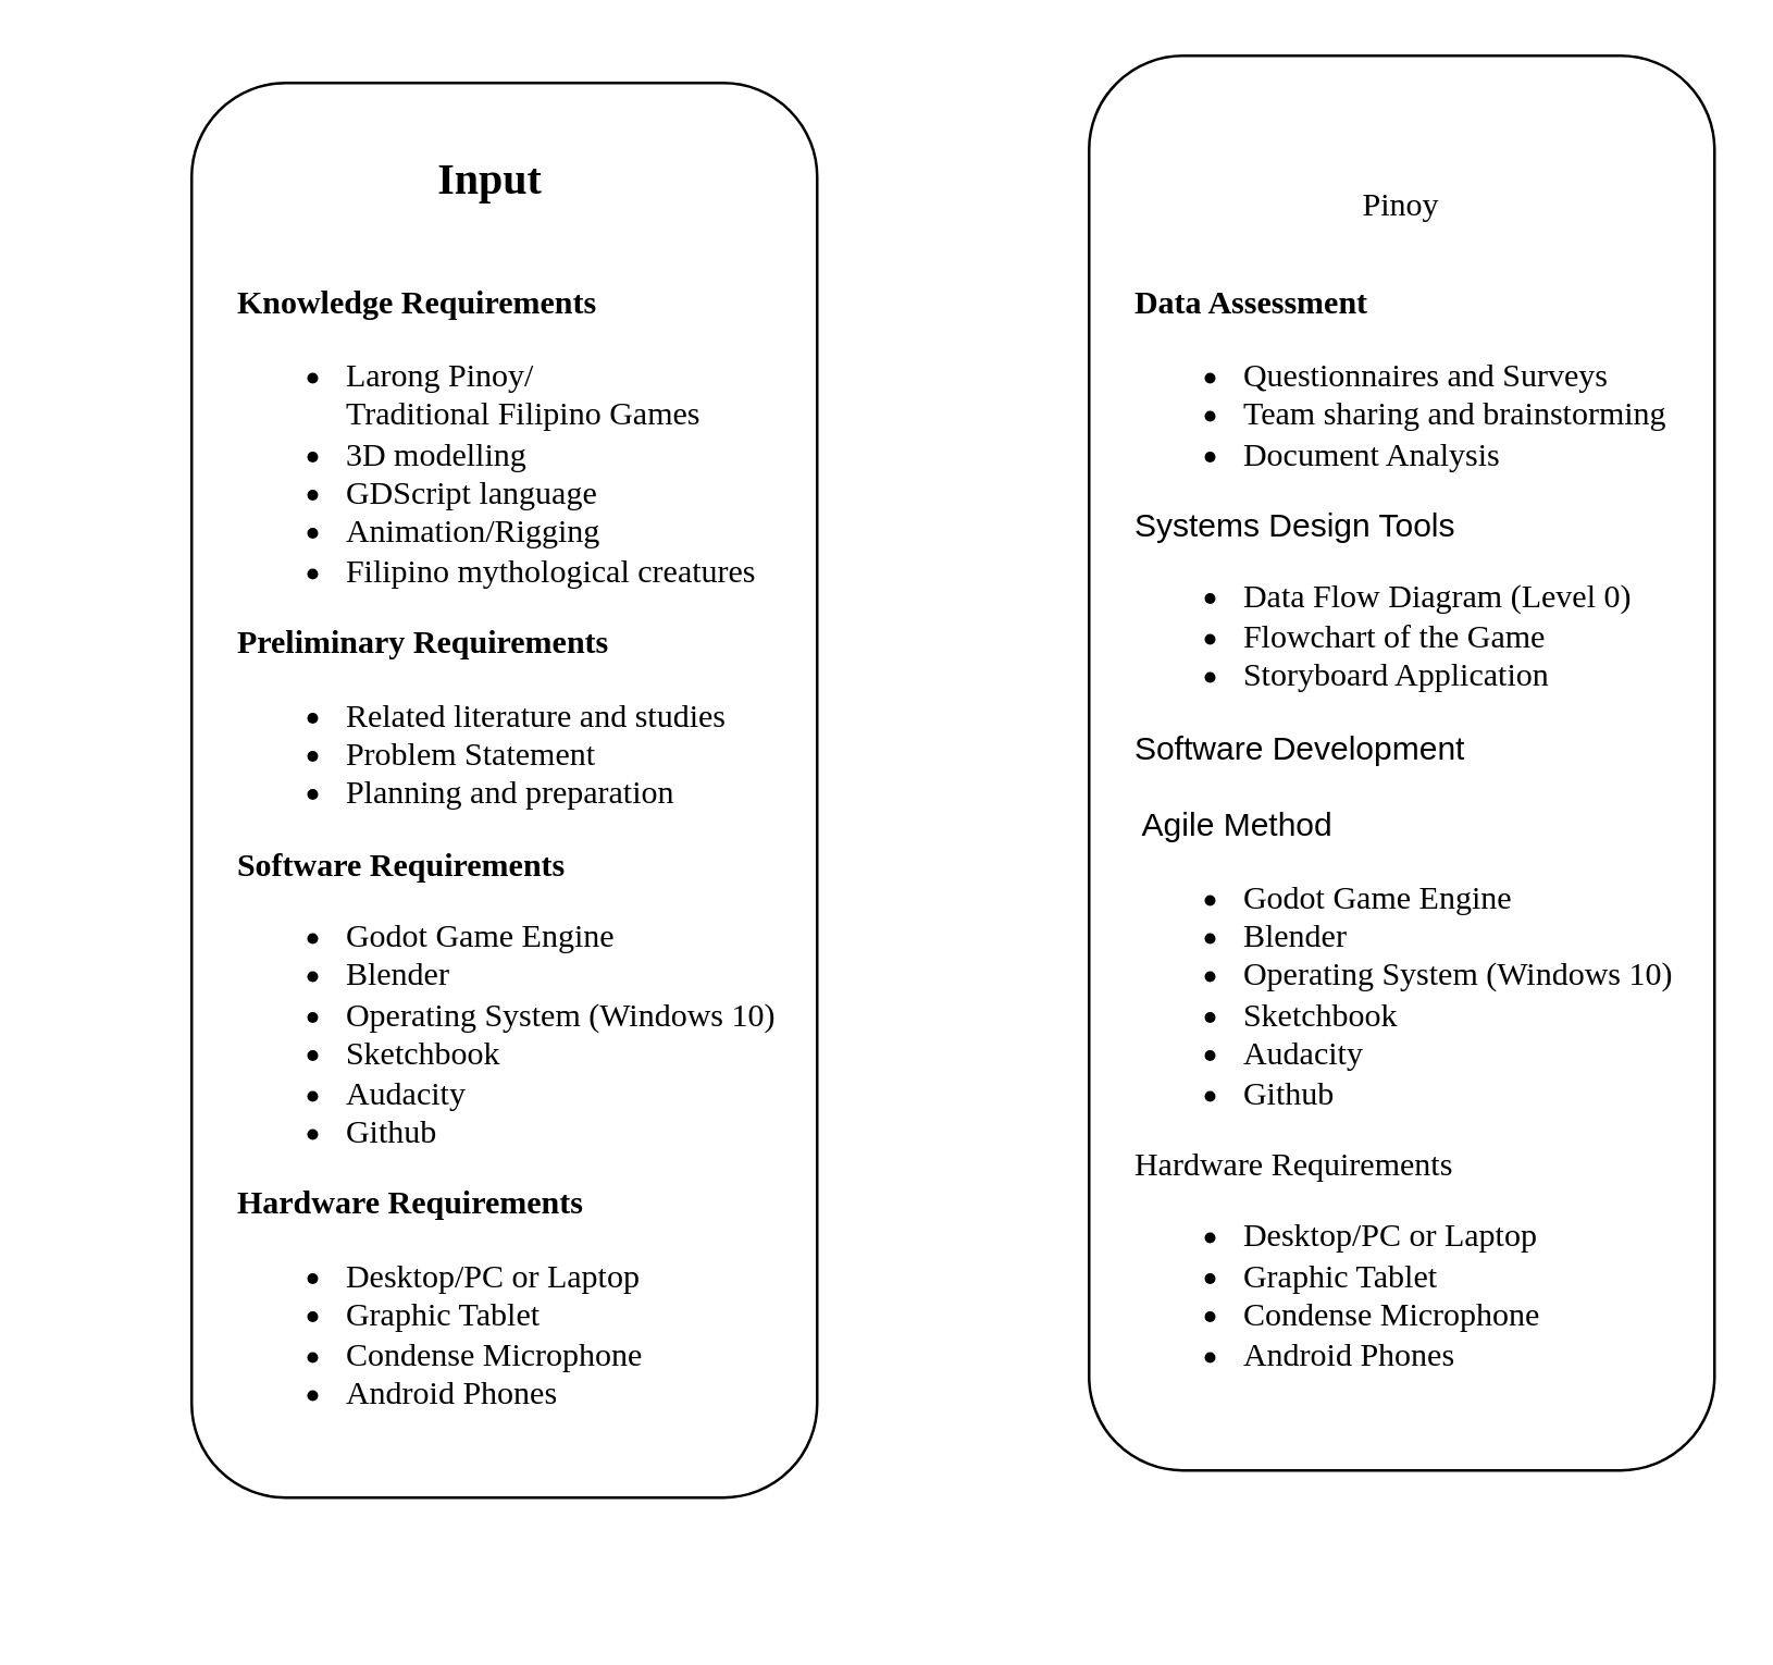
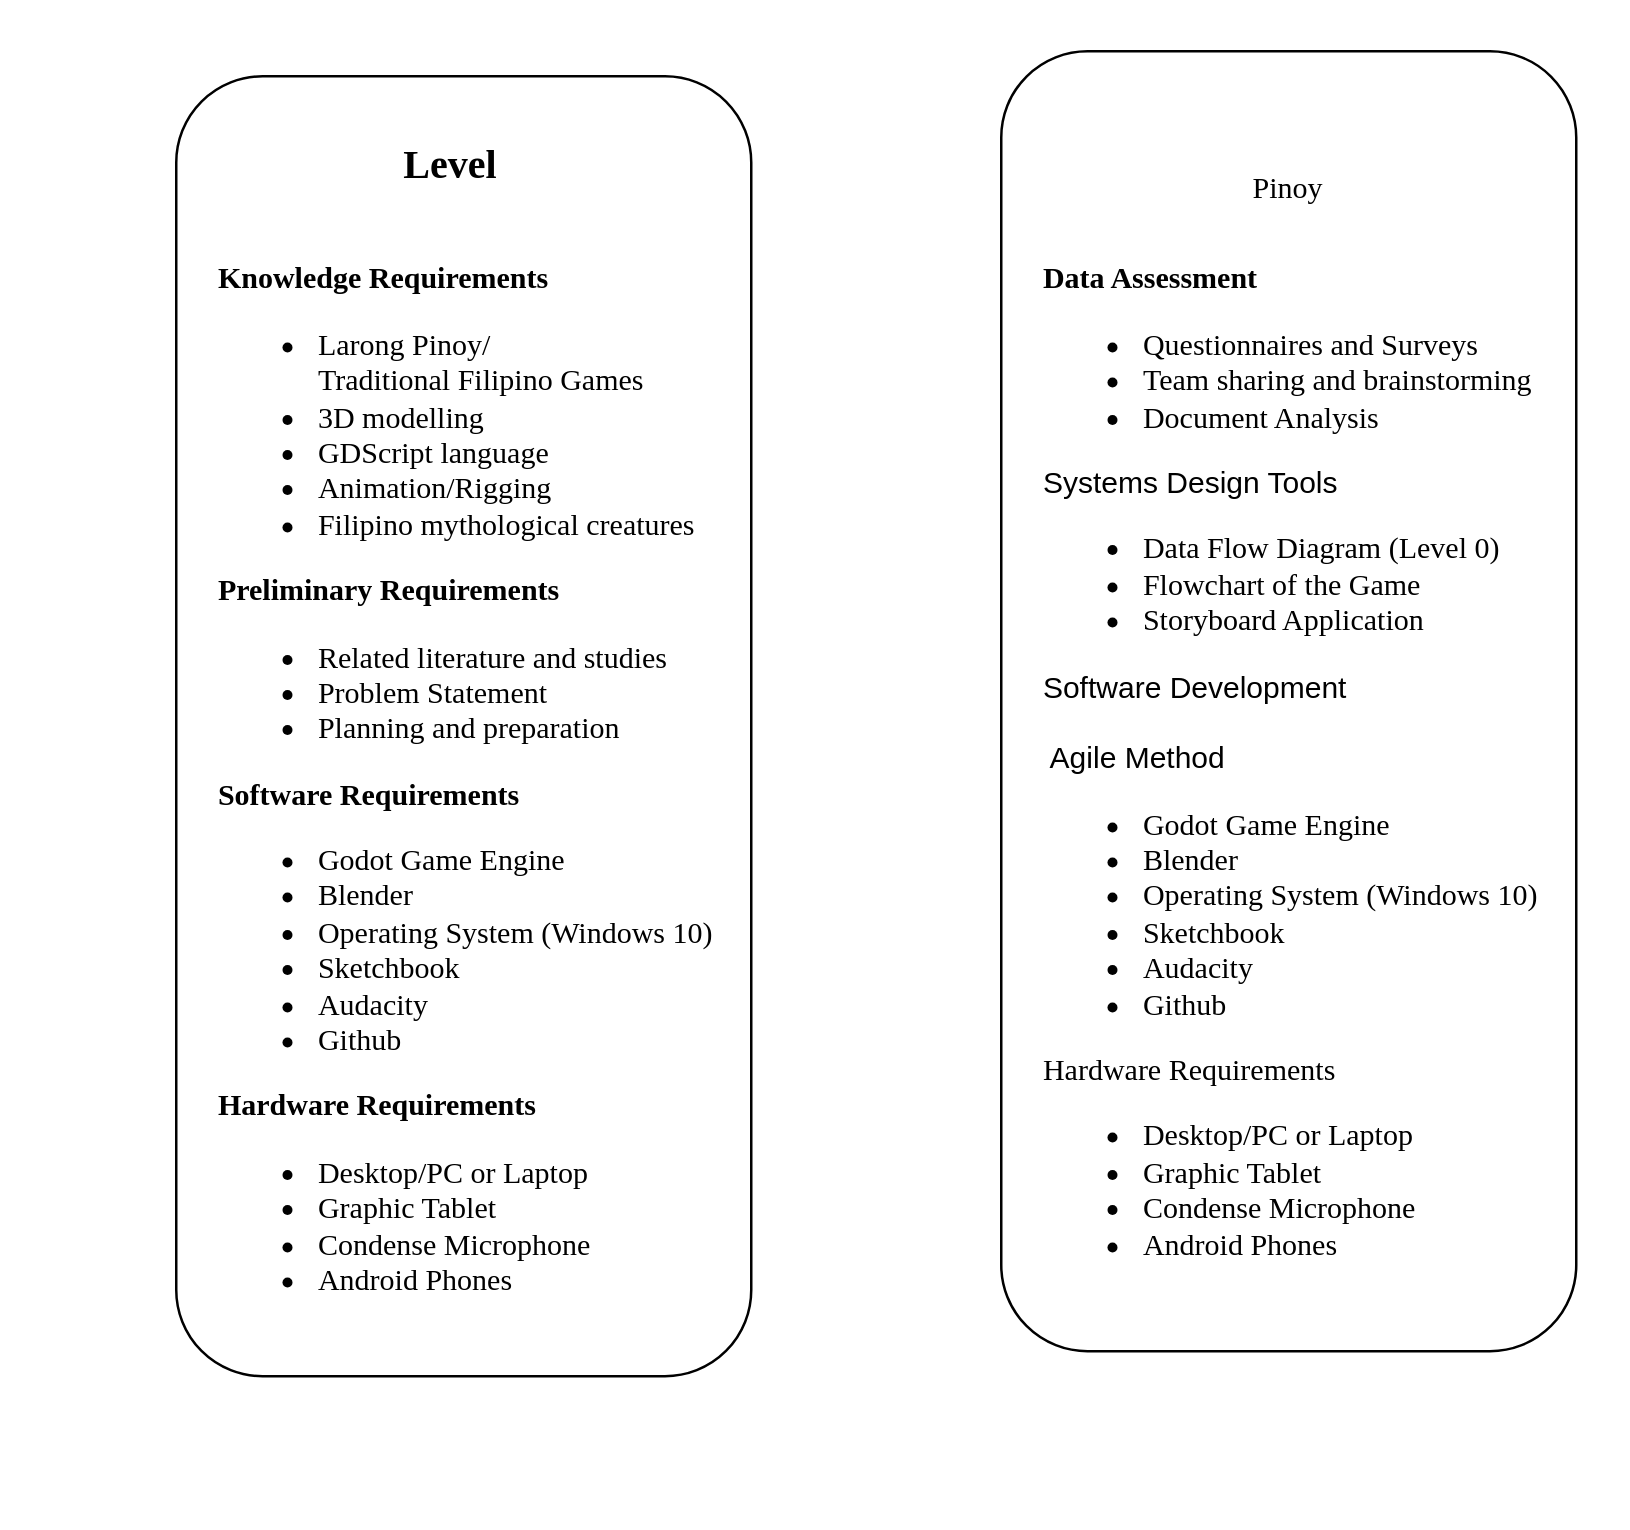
  <mxCell id="0" />
  <mxCell id="1" parent="0" />
  <mxCell id="2" value="" style="rounded=1;whiteSpace=wrap;html=1;align=center;" vertex="1" parent="1"><mxGeometry x="70" y="30" width="230" height="520" as="geometry" /></mxCell>
  <mxCell id="3" value="&lt;div align=&quot;justify&quot;&gt;&lt;font face=&quot;Times New Roman&quot;&gt;&lt;br&gt;&lt;/font&gt;&lt;/div&gt;&lt;div align=&quot;justify&quot;&gt;&lt;div&gt;&lt;b&gt;&lt;font style=&quot;font-size: 12px&quot; face=&quot;Times New Roman&quot;&gt;Knowledge Requirements&lt;/font&gt;&lt;/b&gt;&lt;/div&gt;&lt;div&gt;&lt;ul&gt;&lt;li&gt;&lt;div&gt;&lt;font face=&quot;Times New Roman&quot;&gt;&lt;span&gt;Larong Pinoy/&lt;br&gt;&lt;/span&gt;&lt;/font&gt;&lt;/div&gt;&lt;font face=&quot;Times New Roman&quot;&gt;Traditional Filipino Games&lt;/font&gt;&lt;/li&gt;&lt;li&gt;&lt;font face=&quot;Times New Roman&quot;&gt;3D modelling&lt;/font&gt;&lt;/li&gt;&lt;li&gt;&lt;font face=&quot;Times New Roman&quot;&gt;GDScript language&lt;br&gt;&lt;/font&gt;&lt;/li&gt;&lt;li&gt;&lt;div&gt;&lt;font face=&quot;Times New Roman&quot;&gt;Animation/Rigging&lt;/font&gt;&lt;/div&gt;&lt;/li&gt;&lt;li&gt;&lt;font face=&quot;Times New Roman&quot;&gt;Filipino mythological creatures&lt;/font&gt;&lt;/li&gt;&lt;/ul&gt;&lt;div&gt;&lt;b&gt;&lt;font face=&quot;Times New Roman&quot;&gt;Preliminary Requirements&lt;/font&gt;&lt;/b&gt;&lt;/div&gt;&lt;div&gt;&lt;ul&gt;&lt;li&gt;&lt;font face=&quot;Times New Roman&quot;&gt;Related literature and studies&lt;br&gt;&lt;/font&gt;&lt;/li&gt;&lt;li&gt;&lt;font face=&quot;Times New Roman&quot;&gt;Problem Statement&lt;br&gt;&lt;/font&gt;&lt;/li&gt;&lt;li&gt;&lt;font face=&quot;Times New Roman&quot;&gt;Planning and preparation&lt;/font&gt;&lt;/li&gt;&lt;/ul&gt;&lt;div&gt;&lt;b&gt;&lt;font face=&quot;Times New Roman&quot;&gt;Software Requirements&lt;/font&gt;&lt;/b&gt;&lt;/div&gt;&lt;div&gt;&lt;ul&gt;&lt;li&gt;&lt;font face=&quot;Times New Roman&quot;&gt;Godot Game Engine&lt;/font&gt;&lt;/li&gt;&lt;li&gt;&lt;font face=&quot;Times New Roman&quot;&gt;Blender&lt;/font&gt;&lt;/li&gt;&lt;li&gt;&lt;font face=&quot;Times New Roman&quot;&gt;Operating System (Windows 10)&lt;/font&gt;&lt;/li&gt;&lt;li&gt;&lt;font face=&quot;Times New Roman&quot;&gt;Sketchbook&lt;/font&gt;&lt;/li&gt;&lt;li&gt;&lt;font face=&quot;Times New Roman&quot;&gt;Audacity&lt;/font&gt;&lt;/li&gt;&lt;li&gt;&lt;font face=&quot;Times New Roman&quot;&gt;Github&lt;/font&gt;&lt;/li&gt;&lt;/ul&gt;&lt;div&gt;&lt;b&gt;&lt;font face=&quot;Times New Roman&quot;&gt;Hardware Requirements&lt;/font&gt;&lt;/b&gt;&lt;/div&gt;&lt;div&gt;&lt;ul&gt;&lt;li&gt;&lt;font face=&quot;Times New Roman&quot;&gt;Desktop/PC or Laptop&lt;/font&gt;&lt;/li&gt;&lt;li&gt;&lt;font face=&quot;Times New Roman&quot;&gt;Graphic Tablet&lt;/font&gt;&lt;/li&gt;&lt;li&gt;&lt;font face=&quot;Times New Roman&quot;&gt;Condense Microphone&lt;/font&gt;&lt;/li&gt;&lt;li&gt;&lt;font face=&quot;Times New Roman&quot;&gt;Android Phones&lt;br&gt;&lt;/font&gt;&lt;/li&gt;&lt;/ul&gt;&lt;/div&gt;&lt;/div&gt;&lt;/div&gt;&lt;/div&gt;&lt;/div&gt;" style="text;html=1;strokeColor=none;fillColor=none;spacing=5;spacingTop=-20;whiteSpace=wrap;overflow=hidden;rounded=0;align=right;" vertex="1" parent="1"><mxGeometry x="20" y="100" width="270" height="490" as="geometry" /></mxCell>
- <mxCell id="4" value="&lt;font style=&quot;font-size: 16px&quot;&gt;&lt;b&gt;Input&lt;/b&gt;&lt;/font&gt;" style="text;html=1;strokeColor=none;fillColor=none;align=center;verticalAlign=middle;whiteSpace=wrap;rounded=0;fontFamily=Times New Roman;fontSize=12;" vertex="1" parent="1"><mxGeometry x="150" y="50" width="60" height="30" as="geometry" /></mxCell>
+ <mxCell id="4" value="&lt;font style=&quot;font-size: 16px&quot;&gt;&lt;b&gt;Level&lt;/b&gt;&lt;/font&gt;" style="text;html=1;strokeColor=none;fillColor=none;align=center;verticalAlign=middle;whiteSpace=wrap;rounded=0;fontFamily=Times New Roman;fontSize=12;" vertex="1" parent="1"><mxGeometry x="150" y="50" width="60" height="30" as="geometry" /></mxCell>
  <mxCell id="5" value="" style="rounded=1;whiteSpace=wrap;html=1;align=center;" vertex="1" parent="1"><mxGeometry x="400" y="20" width="230" height="520" as="geometry" /></mxCell>
  <mxCell id="6" value="Pinoy" style="text;html=1;strokeColor=none;fillColor=none;align=center;verticalAlign=middle;whiteSpace=wrap;rounded=0;fontFamily=Times New Roman;fontSize=12;" vertex="1" parent="1"><mxGeometry x="485" y="60" width="60" height="30" as="geometry" /></mxCell>
  <mxCell id="7" value="&lt;div align=&quot;justify&quot;&gt;&lt;font face=&quot;Times New Roman&quot;&gt;&lt;br&gt;&lt;/font&gt;&lt;/div&gt;&lt;div align=&quot;justify&quot;&gt;&lt;div&gt;&lt;font style=&quot;font-size: 12px&quot; face=&quot;Times New Roman&quot;&gt;&lt;b&gt;Data Assessment&lt;/b&gt;&lt;br&gt;&lt;/font&gt;&lt;/div&gt;&lt;div&gt;&lt;ul&gt;&lt;li&gt;&lt;font face=&quot;Times New Roman&quot;&gt;Questionnaires and Surveys&lt;/font&gt;&lt;/li&gt;&lt;li&gt;&lt;font face=&quot;Times New Roman&quot;&gt;Team sharing and brainstorming&lt;/font&gt;&lt;/li&gt;&lt;li&gt;&lt;font face=&quot;Times New Roman&quot;&gt;Document Analysis&lt;br&gt;&lt;/font&gt;&lt;/li&gt;&lt;/ul&gt;Systems Design Tools&lt;br&gt;&lt;div&gt;&lt;ul&gt;&lt;li&gt;&lt;font face=&quot;Times New Roman&quot;&gt;Data Flow Diagram (Level 0)&lt;br&gt;&lt;/font&gt;&lt;/li&gt;&lt;li&gt;&lt;font face=&quot;Times New Roman&quot;&gt;Flowchart of the Game&lt;br&gt;&lt;/font&gt;&lt;/li&gt;&lt;li&gt;&lt;font face=&quot;Times New Roman&quot;&gt;Storyboard Application&lt;br&gt;&lt;/font&gt;&lt;/li&gt;&lt;/ul&gt;&lt;div&gt;Software Development&lt;/div&gt;&lt;div&gt;&lt;br&gt;&lt;/div&gt;&lt;div&gt;&lt;span style=&quot;white-space: pre&quot;&gt; &lt;/span&gt;Agile Method&lt;br&gt;&lt;/div&gt;&lt;div&gt;&lt;ul&gt;&lt;li&gt;&lt;font face=&quot;Times New Roman&quot;&gt;Godot Game Engine&lt;/font&gt;&lt;/li&gt;&lt;li&gt;&lt;font face=&quot;Times New Roman&quot;&gt;Blender&lt;/font&gt;&lt;/li&gt;&lt;li&gt;&lt;font face=&quot;Times New Roman&quot;&gt;Operating System (Windows 10)&lt;/font&gt;&lt;/li&gt;&lt;li&gt;&lt;font face=&quot;Times New Roman&quot;&gt;Sketchbook&lt;/font&gt;&lt;/li&gt;&lt;li&gt;&lt;font face=&quot;Times New Roman&quot;&gt;Audacity&lt;/font&gt;&lt;/li&gt;&lt;li&gt;&lt;font face=&quot;Times New Roman&quot;&gt;Github&lt;/font&gt;&lt;/li&gt;&lt;/ul&gt;&lt;div&gt;&lt;font face=&quot;Times New Roman&quot;&gt;Hardware Requirements&lt;/font&gt;&lt;/div&gt;&lt;div&gt;&lt;ul&gt;&lt;li&gt;&lt;font face=&quot;Times New Roman&quot;&gt;Desktop/PC or Laptop&lt;/font&gt;&lt;/li&gt;&lt;li&gt;&lt;font face=&quot;Times New Roman&quot;&gt;Graphic Tablet&lt;/font&gt;&lt;/li&gt;&lt;li&gt;&lt;font face=&quot;Times New Roman&quot;&gt;Condense Microphone&lt;/font&gt;&lt;/li&gt;&lt;li&gt;&lt;font face=&quot;Times New Roman&quot;&gt;Android Phones&lt;br&gt;&lt;/font&gt;&lt;/li&gt;&lt;/ul&gt;&lt;/div&gt;&lt;/div&gt;&lt;/div&gt;&lt;/div&gt;&lt;/div&gt;" style="text;html=1;strokeColor=none;fillColor=none;spacing=5;spacingTop=-20;whiteSpace=wrap;overflow=hidden;rounded=0;align=right;" vertex="1" parent="1"><mxGeometry x="350" y="100" width="270" height="490" as="geometry" /></mxCell>
